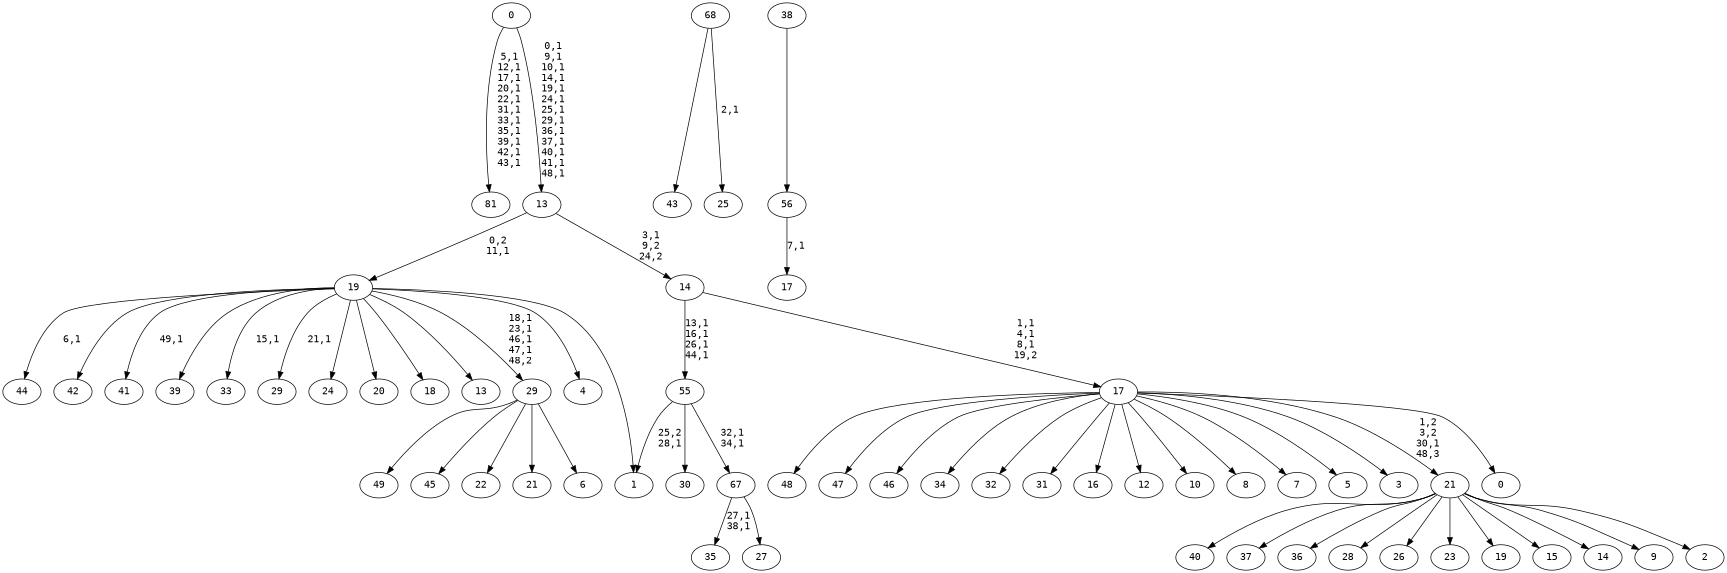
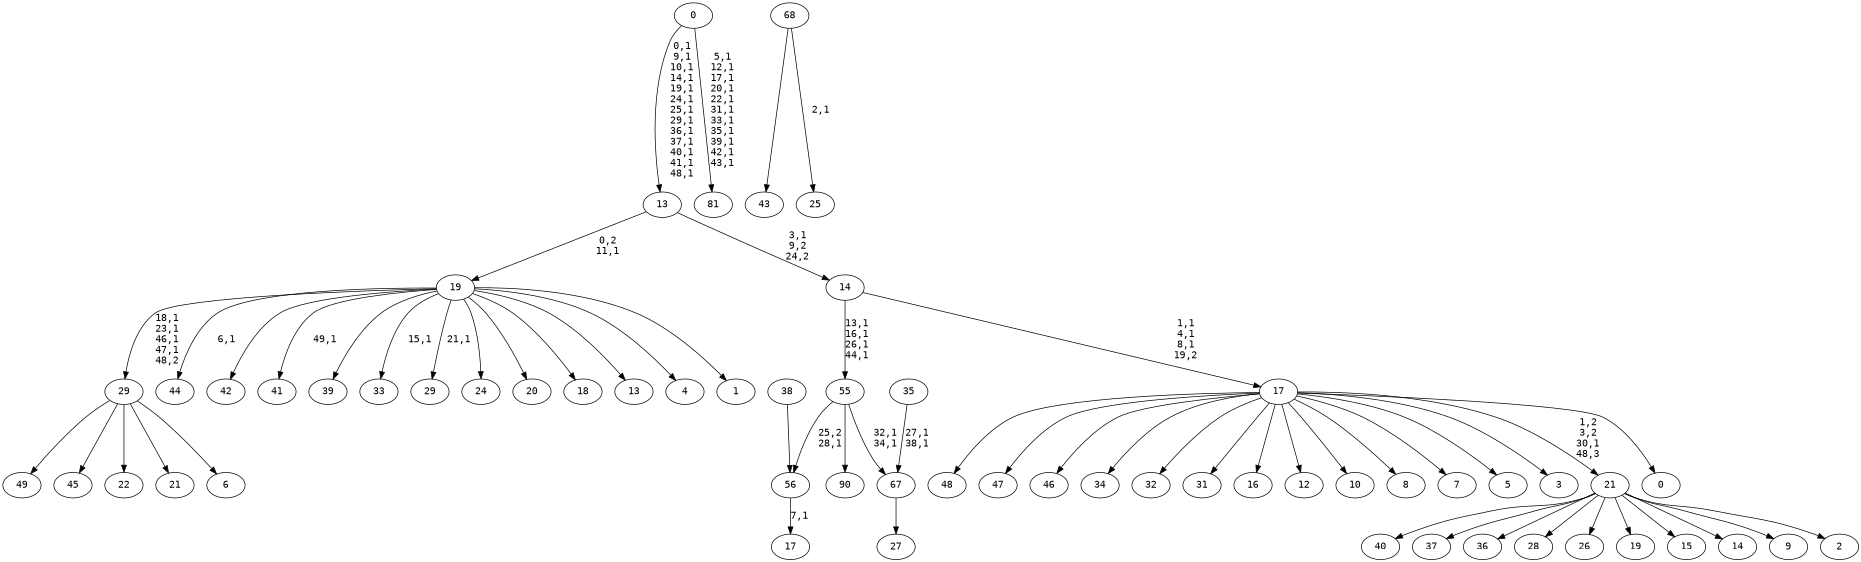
  digraph {
    fontname="DejaVu Sans Mono"
    node [fontname="DejaVu Sans Mono"]
    edge [fontname="DejaVu Sans Mono"]
    n1 [label=49]
    n2 [label=48]
    n3 [label=47]
    n4 [label=46]
    n5 [label=45]
    n6 [label=44]
    n7 [label=43]
    n8 [label=42]
    n9 [label=41]
    n10 [label=40]
    n11 [label=39]
    n12 [label=38]
    56
    n14 [label=37]
    n15 [label=36]
    n16 [label=35]
    n17 [label=34]
    n18 [label=33]
    n19 [label=32]
    n20 [label=31]
-   n21 [label=30]
+   n21 [label=90]
    n22 [label=29]
    n23 [label=28]
    n24 [label=27]
    n25 [label=26]
    n26 [label=25]
    68
    67
    n29 [label=24]
-   n30 [label=23]
    n31 [label=22]
    n32 [label=21]
    n33 [label=20]
    n34 [label=19]
    n35 [label=18]
    n36 [label=17]
    55
    n38 [label=16]
    n39 [label=15]
    n40 [label=14]
    n41 [label=13]
    n42 [label=12]
    n43 [label=81]
    n44 [label=10]
    n45 [label=9]
    n46 [label=8]
    n47 [label=7]
    n48 [label=6]
    29
    n50 [label=5]
    n51 [label=4]
    n52 [label=3]
    n53 [label=2]
    21
    n55 [label=1]
    19
    n57 [label=0]
    17
    14
    13
    0
    n12 -> 56
    56 -> n36 [label="7,1"]
    68 -> n7
    68 -> n26 [label="2,1"]
-   67 -> n16 [label="27,1\n38,1"]
+   n16 -> 67 [label="27,1\n38,1"]
    67 -> n24
-   55 -> n55 [label="25,2\n28,1"]
+   55 -> 56 [label="25,2\n28,1"]
    55 -> n21
    55 -> 67 [label="32,1\n34,1"]
    29 -> n1
    29 -> n5
    29 -> n31
    29 -> n32
    29 -> n48
    21 -> n10
    21 -> n14
    21 -> n15
    21 -> n23
    21 -> n25
-   21 -> n30
    21 -> n34
    21 -> n39
    21 -> n40
    21 -> n45
    21 -> n53
    19 -> n6 [label="6,1"]
    19 -> n8
    19 -> n9 [label="49,1"]
    19 -> n11
    19 -> n18 [label="15,1"]
    19 -> n22 [label="21,1"]
    19 -> n29
    19 -> n33
    19 -> n35
    19 -> n41
    19 -> 29 [label="18,1\n23,1\n46,1\n47,1\n48,2"]
    19 -> n51
    19 -> n55
    17 -> n2
    17 -> n3
    17 -> n4
    17 -> n17
    17 -> n19
    17 -> n20
    17 -> n38
    17 -> n42
    17 -> n44
    17 -> n46
    17 -> n47
    17 -> n50
    17 -> n52
    17 -> 21 [label="1,2\n3,2\n30,1\n48,3"]
    17 -> n57
    14 -> 55 [label="13,1\n16,1\n26,1\n44,1"]
    14 -> 17 [label="1,1\n4,1\n8,1\n19,2"]
    13 -> 19 [label="0,2\n11,1"]
    13 -> 14 [label="3,1\n9,2\n24,2"]
    0 -> n43 [label="5,1\n12,1\n17,1\n20,1\n22,1\n31,1\n33,1\n35,1\n39,1\n42,1\n43,1"]
    0 -> 13 [label="0,1\n9,1\n10,1\n14,1\n19,1\n24,1\n25,1\n29,1\n36,1\n37,1\n40,1\n41,1\n48,1"]
  }
